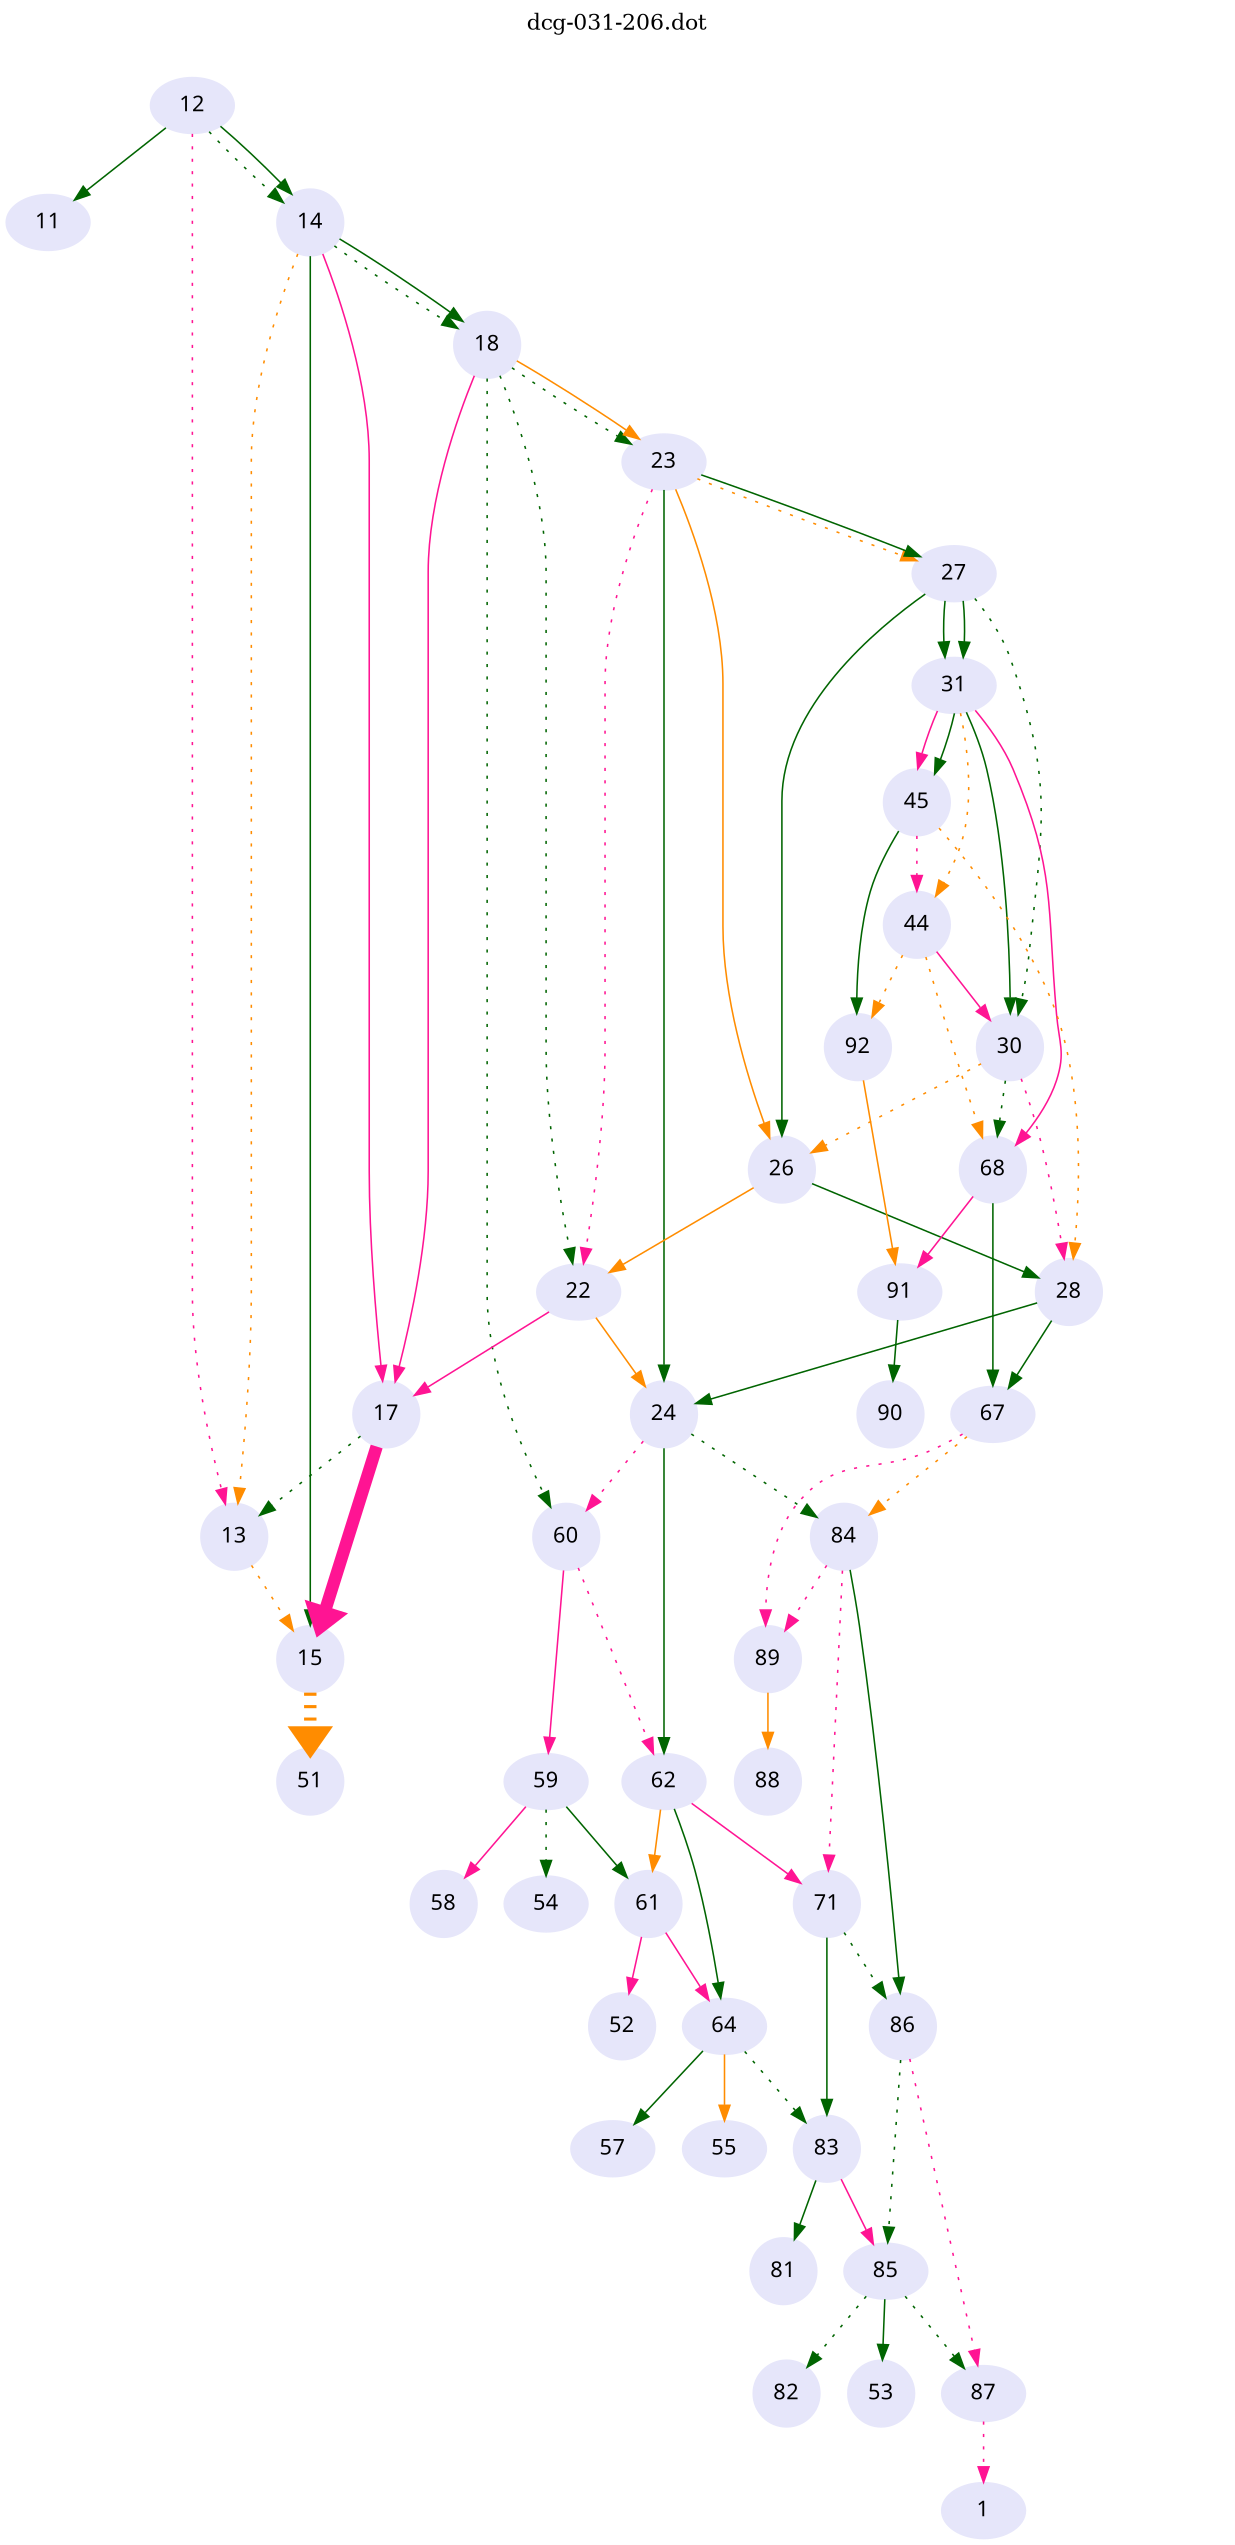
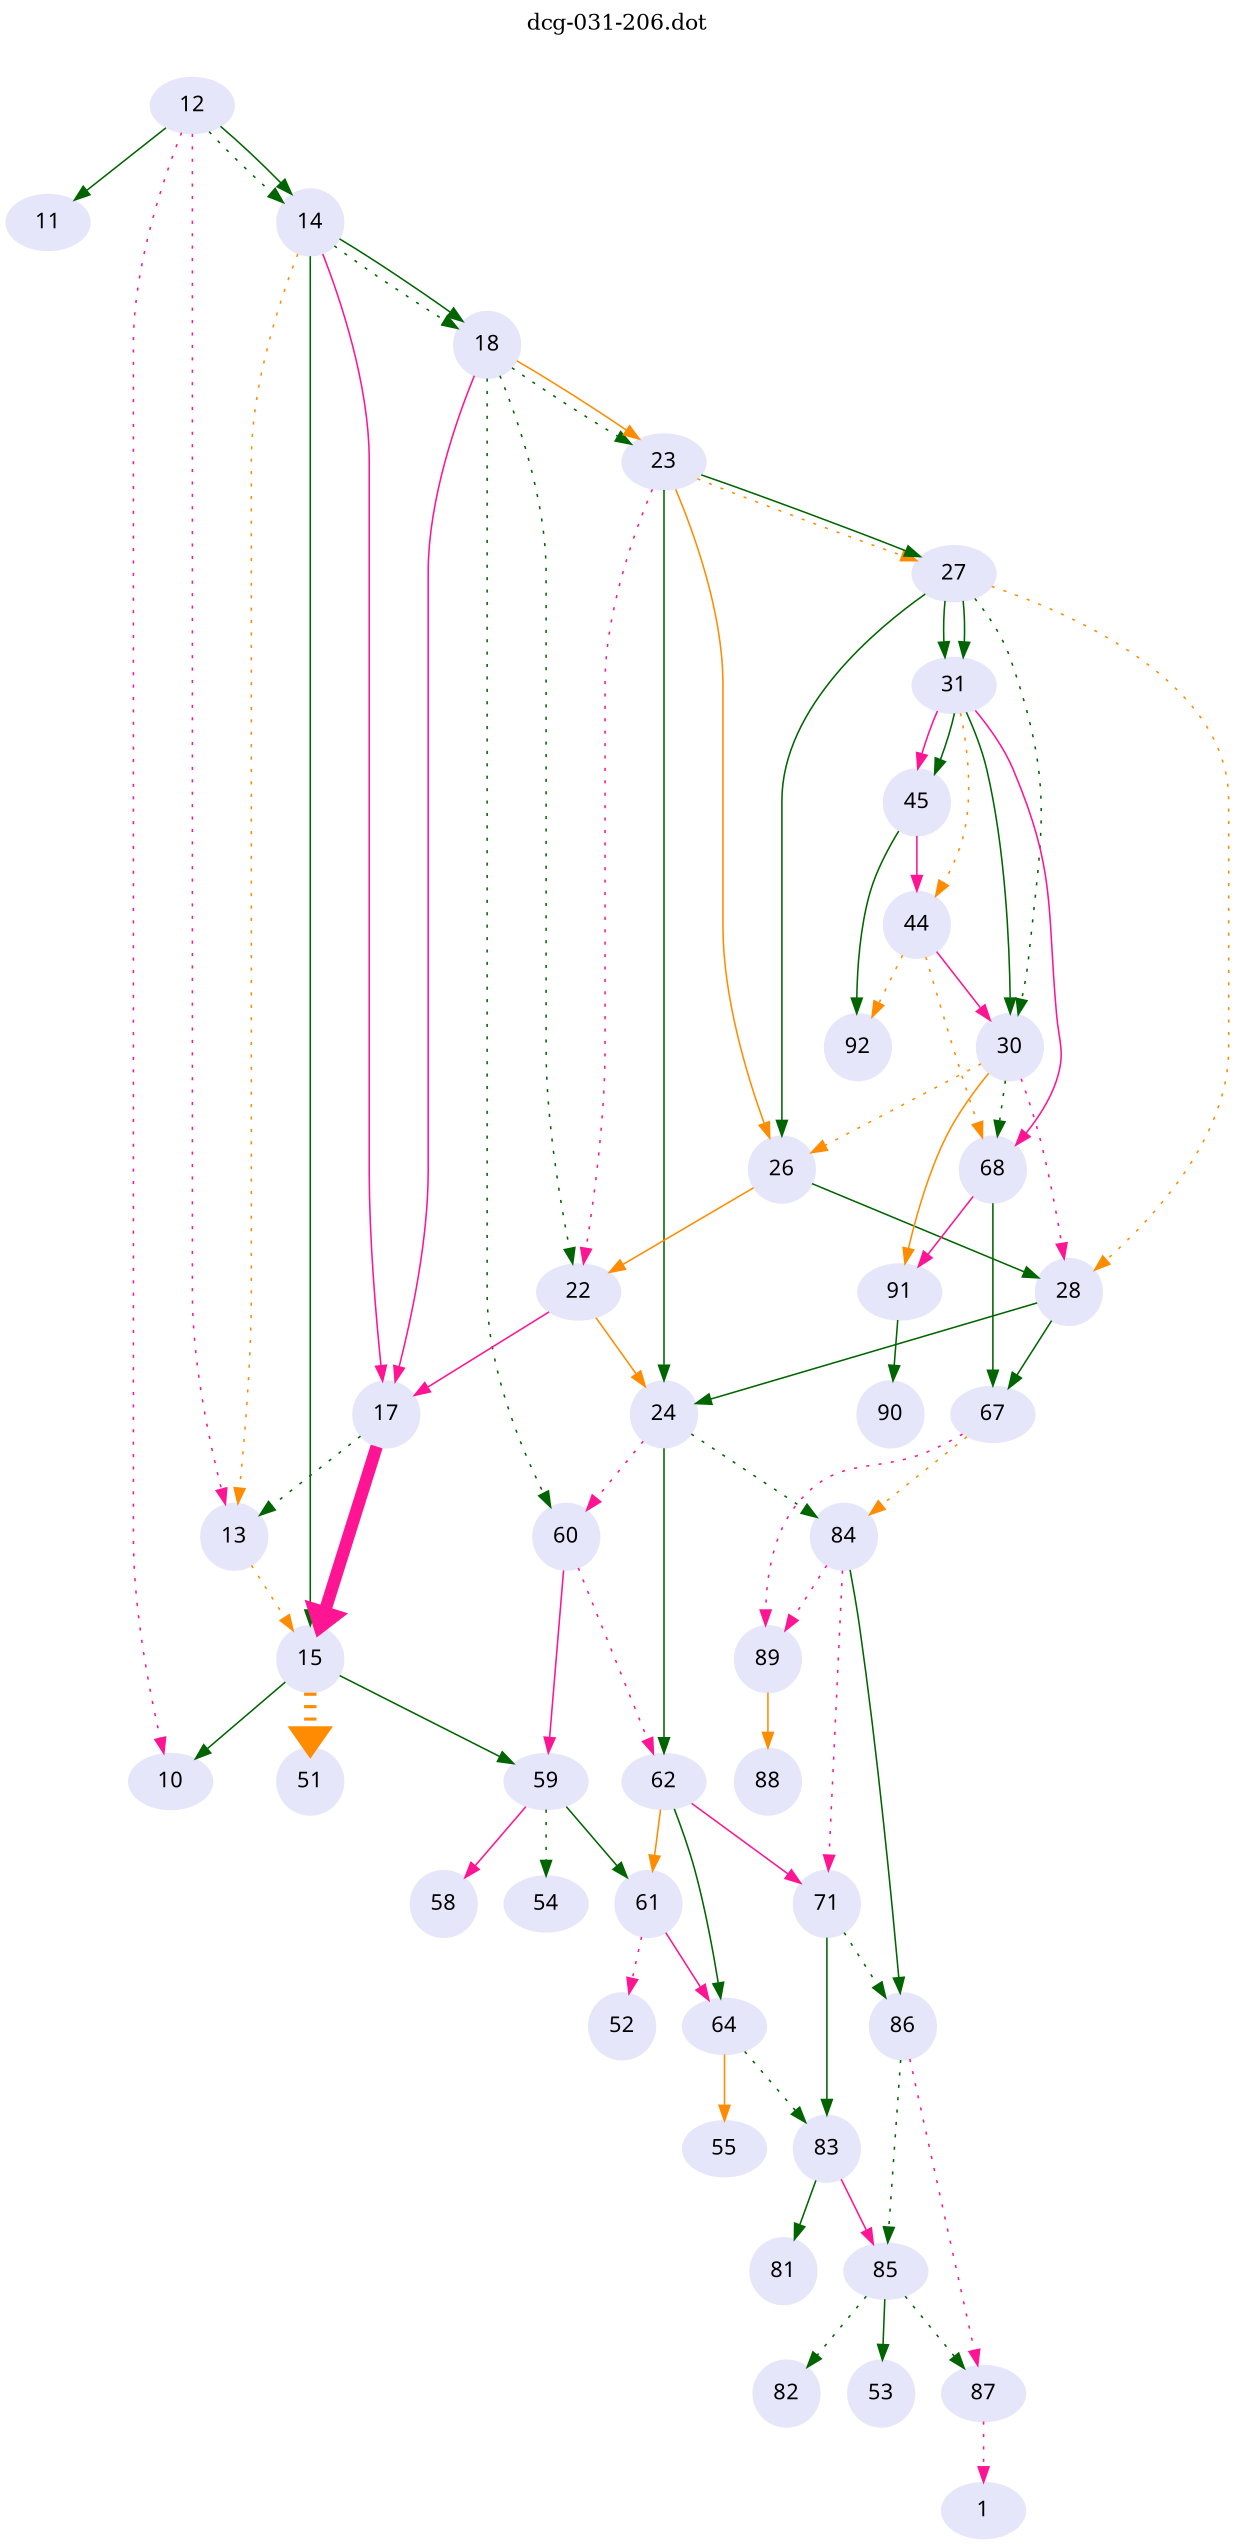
  digraph {
    label="dcg-031-206.dot"
    labelloc=t
    node [color=lavender fontname="sans-serif" shape=circle style="rounded,filled"]
    edge [color=darkgreen penwidth=1 style=solid]
    n1 [label=12 shape=ellipse]
    n2 [label=11 shape=ellipse]
+   n3 [label=10 shape=ellipse]
    n4 [label=14]
    n5 [label=13]
    n6 [label=15]
    n7 [label=18]
    n8 [label=17]
    n9 [label=59 shape=ellipse]
    n10 [label=51]
    n11 [label=60]
    n12 [label=23 shape=ellipse]
    n13 [label=22 shape=ellipse]
    n14 [label=61]
    n15 [label=58]
    n16 [label=54 shape=ellipse]
    n17 [label=62 shape=ellipse]
    n18 [label=24]
    n19 [label=27 shape=ellipse]
    n20 [label=26]
    n21 [label=71]
    n22 [label=64 shape=ellipse]
    n23 [label=84]
    n24 [label=28]
    n25 [label=31 shape=ellipse]
    n26 [label=30]
    n27 [label=89]
    n28 [label=86]
    n29 [label=67 shape=ellipse]
    n30 [label=68]
    n31 [label=45]
    n32 [label=44]
    n33 [label=91 shape=ellipse]
    n34 [label=92]
    n35 [label=90]
    n36 [label=88]
    n37 [label=83]
    n38 [label=85 shape=ellipse]
    n39 [label=87 shape=ellipse]
    n40 [label=81]
    n41 [label=82]
    n42 [label=53]
    n43 [label=1 shape=ellipse]
    n44 [label=52]
-   n45 [label=57 shape=ellipse]
    n46 [label=55 shape=ellipse]
    n1 -> n2
+   n1 -> n3 [color=deeppink style=dotted]
    n1 -> n4 [style=dotted]
    n1 -> n4 [penwidth=""]
    n1 -> n5 [color=deeppink style=dotted penwidth=""]
    n4 -> n5 [color=darkorange style=dotted]
    n4 -> n6
    n4 -> n7 [style=dotted]
    n4 -> n7 [penwidth=""]
    n4 -> n8 [color=deeppink penwidth=""]
    n5 -> n6 [color=darkorange style=dotted penwidth=""]
+   n6 -> n3
+   n6 -> n9 [penwidth=""]
    n6 -> n10 [color=darkorange penwidth=8 style=dotted]
    n7 -> n8 [color=deeppink]
    n7 -> n11 [style=dotted]
    n7 -> n12 [style=dotted]
    n7 -> n12 [color=darkorange penwidth=""]
    n7 -> n13 [style=dotted penwidth=""]
    n8 -> n5 [style=dotted]
    n8 -> n6 [color=deeppink penwidth=8]
    n9 -> n14 [penwidth=""]
    n9 -> n15 [color=deeppink]
    n9 -> n16 [style=dotted]
    n11 -> n9 [color=deeppink]
    n11 -> n17 [color=deeppink style=dotted penwidth=""]
    n12 -> n13 [color=deeppink style=dotted]
    n12 -> n18
    n12 -> n19 [color=darkorange style=dotted]
    n12 -> n19 [penwidth=""]
    n12 -> n20 [color=darkorange penwidth=""]
    n13 -> n8 [color=deeppink]
    n13 -> n18 [color=darkorange penwidth=""]
    n14 -> n22 [color=deeppink penwidth=""]
-   n14 -> n44 [color=deeppink]
+   n14 -> n44 [color=deeppink style=dotted]
    n17 -> n14 [color=darkorange]
    n17 -> n21 [color=deeppink penwidth=""]
    n17 -> n22
    n18 -> n11 [color=deeppink style=dotted]
    n18 -> n17
    n18 -> n23 [style=dotted penwidth=""]
    n19 -> n20
-   n31 -> n24 [color=darkorange style=dotted]
+   n19 -> n24 [color=darkorange style=dotted]
    n19 -> n25
    n19 -> n25 [penwidth=""]
    n19 -> n26 [style=dotted penwidth=""]
    n20 -> n13 [color=darkorange]
    n20 -> n24 [penwidth=""]
    n21 -> n28 [style=dotted penwidth=""]
    n21 -> n37
    n22 -> n37 [style=dotted penwidth=""]
-   n22 -> n45
    n22 -> n46 [color=darkorange]
    n23 -> n21 [color=deeppink style=dotted]
    n23 -> n27 [color=deeppink style=dotted penwidth=""]
    n23 -> n28
    n24 -> n18
    n24 -> n29 [penwidth=""]
    n25 -> n26
    n25 -> n30 [color=deeppink]
    n25 -> n31 [color=deeppink]
    n25 -> n31 [penwidth=""]
    n25 -> n32 [color=darkorange style=dotted penwidth=""]
    n26 -> n20 [color=darkorange style=dotted]
    n26 -> n24 [color=deeppink style=dotted]
    n26 -> n30 [style=dotted penwidth=""]
    n27 -> n36 [color=darkorange]
    n28 -> n38 [style=dotted]
    n28 -> n39 [color=deeppink style=dotted]
    n29 -> n23 [color=darkorange style=dotted]
    n29 -> n27 [color=deeppink style=dotted]
    n30 -> n29
    n30 -> n33 [color=deeppink penwidth=""]
-   n31 -> n32 [color=deeppink style=dotted]
+   n31 -> n32 [color=deeppink]
    n31 -> n34
    n32 -> n26 [color=deeppink]
    n32 -> n30 [color=darkorange style=dotted]
    n32 -> n34 [color=darkorange style=dotted penwidth=""]
    n33 -> n35
-   n34 -> n33 [color=darkorange]
+   n26 -> n33 [color=darkorange]
    n37 -> n38 [color=deeppink penwidth=""]
    n37 -> n40
    n38 -> n39 [style=dotted penwidth=""]
    n38 -> n41 [style=dotted]
    n38 -> n42
    n39 -> n43 [color=deeppink style=dotted]
  }
